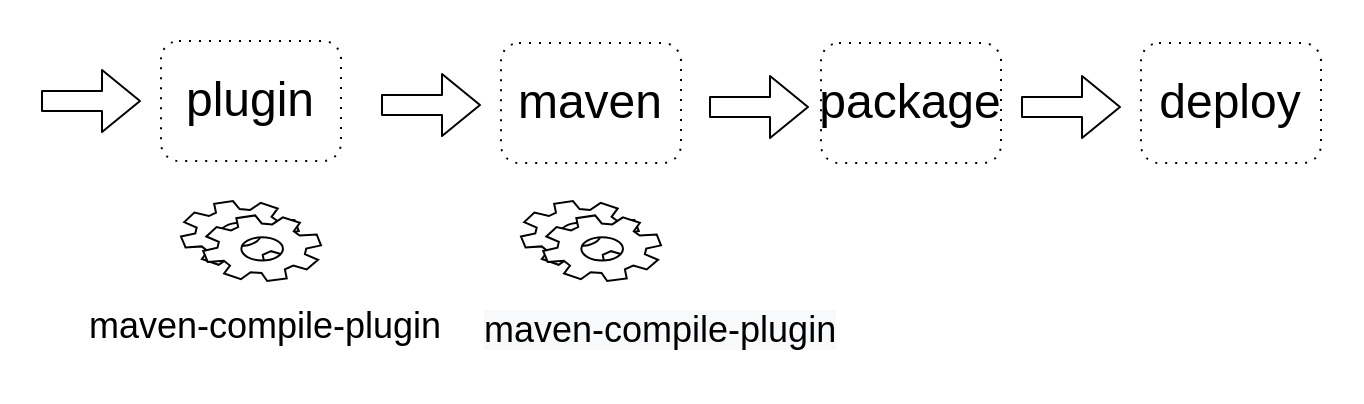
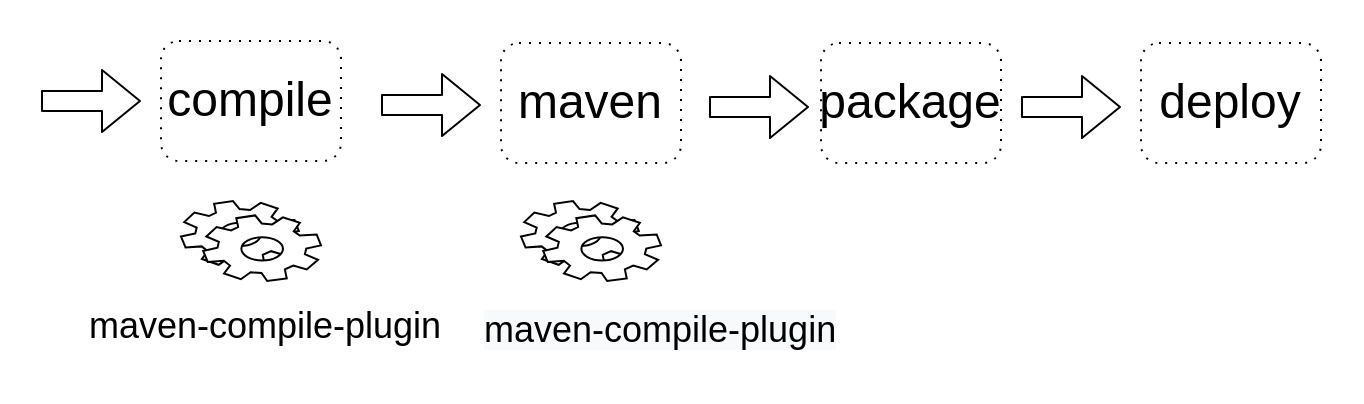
  <mxCell id="0" />
  <mxCell id="1" parent="0" />
  <mxCell id="2" value="" style="shape=flexArrow;endArrow=classic;html=1;" edge="1" parent="1"><mxGeometry width="50" height="50" relative="1" as="geometry"><mxPoint x="20" y="50" as="sourcePoint" /><mxPoint x="70" y="50" as="targetPoint" /></mxGeometry></mxCell>
- <mxCell id="3" value="&lt;font style=&quot;font-size: 24px&quot;&gt;plugin&lt;/font&gt;" style="shape=ext;rounded=1;html=1;whiteSpace=wrap;dashed=1;dashPattern=1 4;" vertex="1" parent="1"><mxGeometry x="80" y="20" width="90" height="60" as="geometry" /></mxCell>
+ <mxCell id="3" value="&lt;font style=&quot;font-size: 24px&quot;&gt;compile&lt;/font&gt;" style="shape=ext;rounded=1;html=1;whiteSpace=wrap;dashed=1;dashPattern=1 4;" vertex="1" parent="1"><mxGeometry x="80" y="20" width="90" height="60" as="geometry" /></mxCell>
  <mxCell id="4" value="" style="shape=flexArrow;endArrow=classic;html=1;" edge="1" parent="1"><mxGeometry width="50" height="50" relative="1" as="geometry"><mxPoint x="190" y="52" as="sourcePoint" /><mxPoint x="240" y="52" as="targetPoint" /></mxGeometry></mxCell>
  <mxCell id="5" value="&lt;font style=&quot;font-size: 24px&quot;&gt;maven&lt;/font&gt;" style="shape=ext;rounded=1;html=1;whiteSpace=wrap;dashed=1;dashPattern=1 4;" vertex="1" parent="1"><mxGeometry x="250" y="21" width="90" height="60" as="geometry" /></mxCell>
  <mxCell id="6" value="" style="shape=flexArrow;endArrow=classic;html=1;" edge="1" parent="1"><mxGeometry width="50" height="50" relative="1" as="geometry"><mxPoint x="354" y="53" as="sourcePoint" /><mxPoint x="404" y="53" as="targetPoint" /></mxGeometry></mxCell>
  <mxCell id="7" value="&lt;font style=&quot;font-size: 24px&quot;&gt;package&lt;/font&gt;" style="shape=ext;rounded=1;html=1;whiteSpace=wrap;dashed=1;dashPattern=1 4;" vertex="1" parent="1"><mxGeometry x="410" y="21" width="90" height="60" as="geometry" /></mxCell>
  <mxCell id="8" value="" style="shape=flexArrow;endArrow=classic;html=1;" edge="1" parent="1"><mxGeometry width="50" height="50" relative="1" as="geometry"><mxPoint x="510" y="53" as="sourcePoint" /><mxPoint x="560" y="53" as="targetPoint" /></mxGeometry></mxCell>
  <mxCell id="9" value="&lt;font style=&quot;font-size: 24px&quot;&gt;deploy&lt;/font&gt;" style="shape=ext;rounded=1;html=1;whiteSpace=wrap;dashed=1;dashPattern=1 4;" vertex="1" parent="1"><mxGeometry x="570" y="21" width="90" height="60" as="geometry" /></mxCell>
  <mxCell id="10" value="" style="shape=mxgraph.bpmn.service_task;html=1;outlineConnect=0;" vertex="1" parent="1"><mxGeometry x="90" y="100" width="70" height="40" as="geometry" /></mxCell>
  <mxCell id="11" value="&lt;font style=&quot;font-size: 18px&quot;&gt;maven-compile-plugin&lt;/font&gt;" style="text;html=1;align=center;verticalAlign=middle;resizable=0;points=[];autosize=1;" vertex="1" parent="1"><mxGeometry x="37" y="153" width="190" height="20" as="geometry" /></mxCell>
  <mxCell id="12" value="" style="shape=mxgraph.bpmn.service_task;html=1;outlineConnect=0;" vertex="1" parent="1"><mxGeometry x="260" y="100" width="70" height="40" as="geometry" /></mxCell>
  <mxCell id="13" value="&lt;!--StartFragment--&gt;&lt;span style=&quot;color: rgb(0, 0, 0); font-family: Helvetica; font-size: 18px; font-style: normal; font-variant-ligatures: normal; font-variant-caps: normal; font-weight: 400; letter-spacing: normal; orphans: 2; text-align: center; text-indent: 0px; text-transform: none; widows: 2; word-spacing: 0px; -webkit-text-stroke-width: 0px; background-color: rgb(248, 249, 250); text-decoration-style: initial; text-decoration-color: initial; float: none; display: inline !important;&quot;&gt;maven-compile-plugin&lt;/span&gt;&lt;!--EndFragment--&gt;" style="text;whiteSpace=wrap;html=1;" vertex="1" parent="1"><mxGeometry x="240" y="148" width="180" height="32" as="geometry" /></mxCell>
